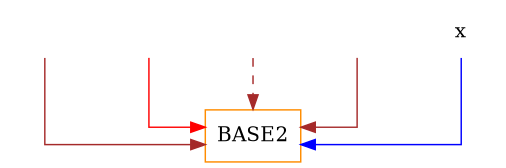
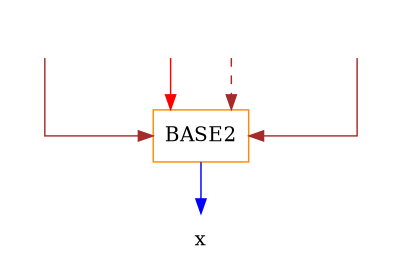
  digraph {
    forcelabels=true
    splines=ortho
    node [shape=none color=darkorange]
    edge [color=brown]
    n1 [label=BASE2 shape=box]
    n2 [label=" " color=brown]
    n3 [label=" " color=black]
    n4 [label=" "]
    n5 [label=" "]
    n6 [label=x color=black]
    n2 -> n1
    n3 -> n1 [color=red]
    n4 -> n1 [style=dashed]
    n5 -> n1
-   n6 -> n1 [color=blue]
+   n1 -> n6 [color=blue]
  }
